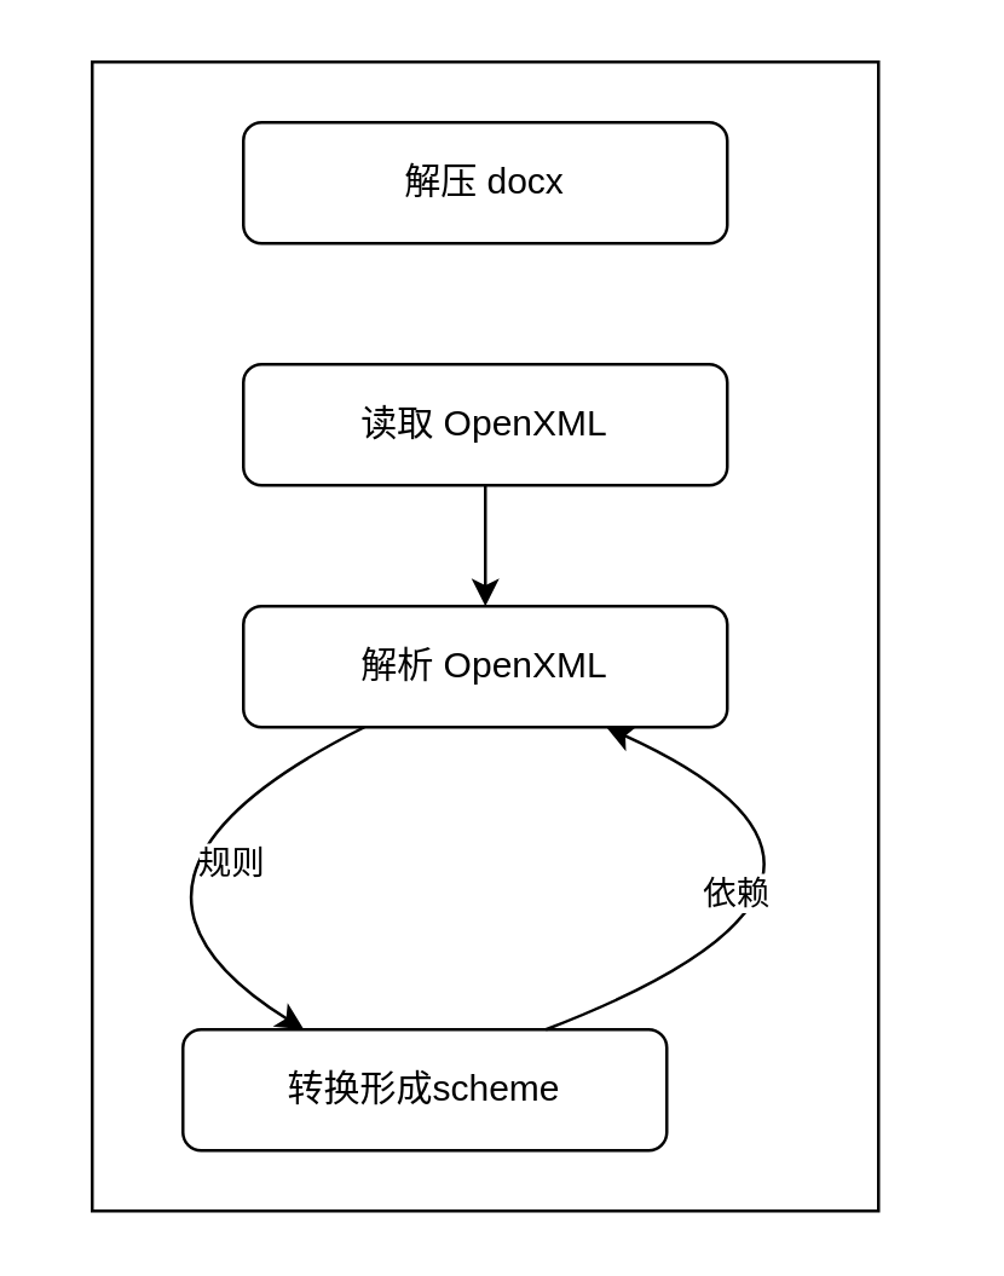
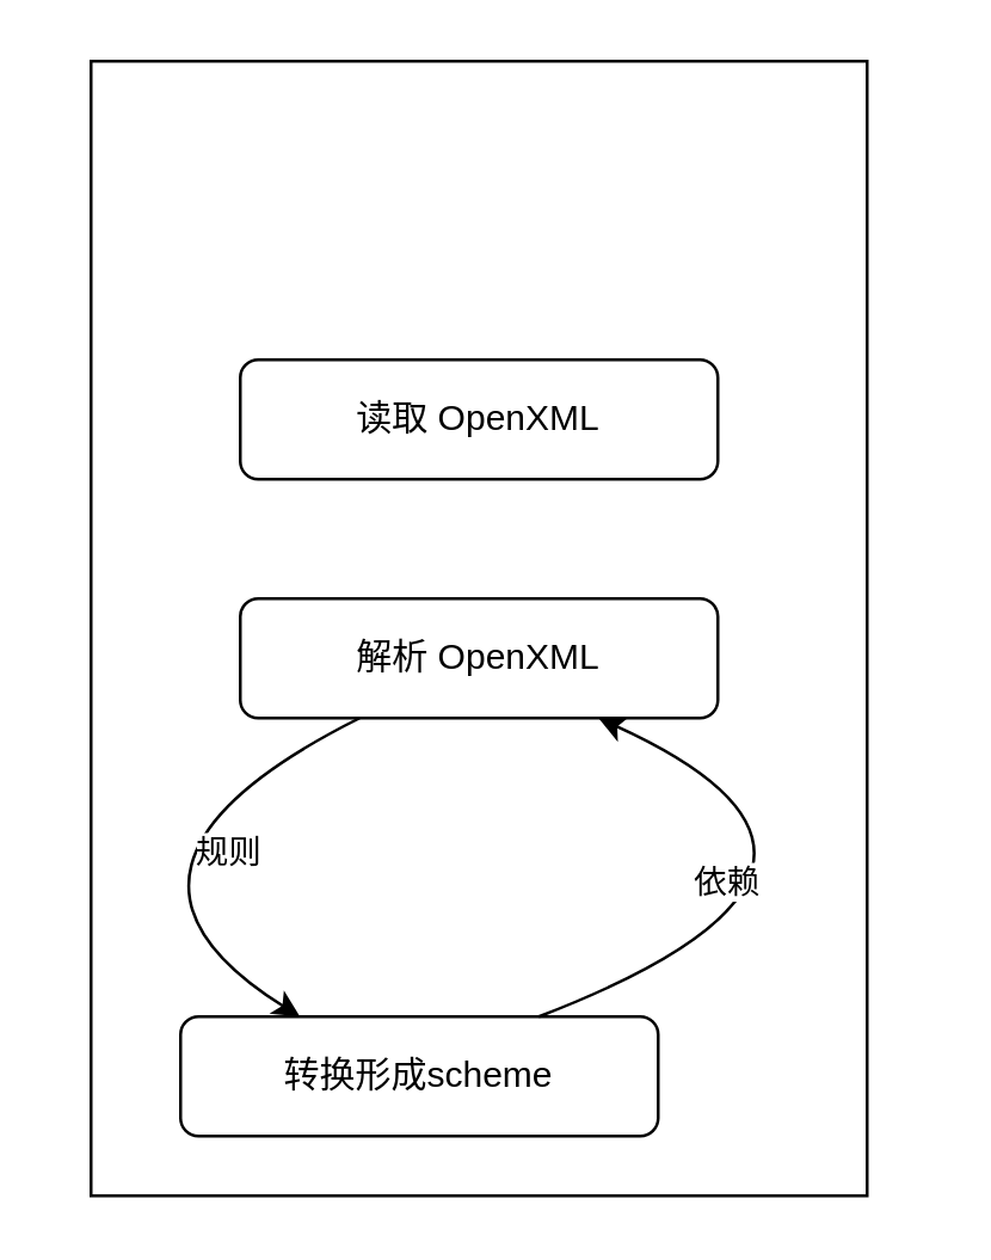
  <mxCell id="0" />
  <mxCell id="1" parent="0" />
  <mxCell id="2" value="" style="rounded=0;whiteSpace=wrap;html=1;" vertex="1" parent="1"><mxGeometry x="30" y="20" width="260" height="380" as="geometry" /></mxCell>
- <mxCell id="3" value="解压 docx" style="rounded=1;whiteSpace=wrap;html=1;" vertex="1" parent="1"><mxGeometry x="80" y="40" width="160" height="40" as="geometry" /></mxCell>
- <mxCell id="4" style="edgeStyle=orthogonalEdgeStyle;rounded=0;orthogonalLoop=1;jettySize=auto;html=1;exitX=0.5;exitY=1;exitDx=0;exitDy=0;entryX=0.5;entryY=0;entryDx=0;entryDy=0;" edge="1" parent="1" source="5" target="6"><mxGeometry relative="1" as="geometry" /></mxCell>
  <mxCell id="5" value="读取 OpenXML" style="rounded=1;whiteSpace=wrap;html=1;" vertex="1" parent="1"><mxGeometry x="80" y="120" width="160" height="40" as="geometry" /></mxCell>
  <mxCell id="6" value="解析 OpenXML" style="rounded=1;whiteSpace=wrap;html=1;" vertex="1" parent="1"><mxGeometry x="80" y="200" width="160" height="40" as="geometry" /></mxCell>
  <mxCell id="7" value="转换形成scheme" style="rounded=1;whiteSpace=wrap;html=1;" vertex="1" parent="1"><mxGeometry x="60" y="340" width="160" height="40" as="geometry" /></mxCell>
  <mxCell id="8" value="" style="curved=1;endArrow=classic;html=1;rounded=0;exitX=0.25;exitY=1;exitDx=0;exitDy=0;entryX=0.25;entryY=0;entryDx=0;entryDy=0;" edge="1" parent="1" source="6" target="7"><mxGeometry width="50" height="50" relative="1" as="geometry"><mxPoint x="200" y="250" as="sourcePoint" /><mxPoint x="250" y="200" as="targetPoint" /><Array as="points"><mxPoint x="20" y="290" /></Array></mxGeometry></mxCell>
  <mxCell id="9" value="规则" style="edgeLabel;html=1;align=center;verticalAlign=middle;resizable=0;points=[];" vertex="1" connectable="0" parent="8"><mxGeometry x="-0.42" y="20" relative="1" as="geometry"><mxPoint as="offset" /></mxGeometry></mxCell>
  <mxCell id="10" value="" style="curved=1;endArrow=classic;html=1;rounded=0;exitX=0.75;exitY=0;exitDx=0;exitDy=0;entryX=0.75;entryY=1;entryDx=0;entryDy=0;" edge="1" parent="1" source="7" target="6"><mxGeometry width="50" height="50" relative="1" as="geometry"><mxPoint x="200" y="250" as="sourcePoint" /><mxPoint x="250" y="200" as="targetPoint" /><Array as="points"><mxPoint x="310" y="290" /></Array></mxGeometry></mxCell>
  <mxCell id="11" value="依赖" style="edgeLabel;html=1;align=center;verticalAlign=middle;resizable=0;points=[];" vertex="1" connectable="0" parent="10"><mxGeometry x="-0.425" y="20" relative="1" as="geometry"><mxPoint as="offset" /></mxGeometry></mxCell>
